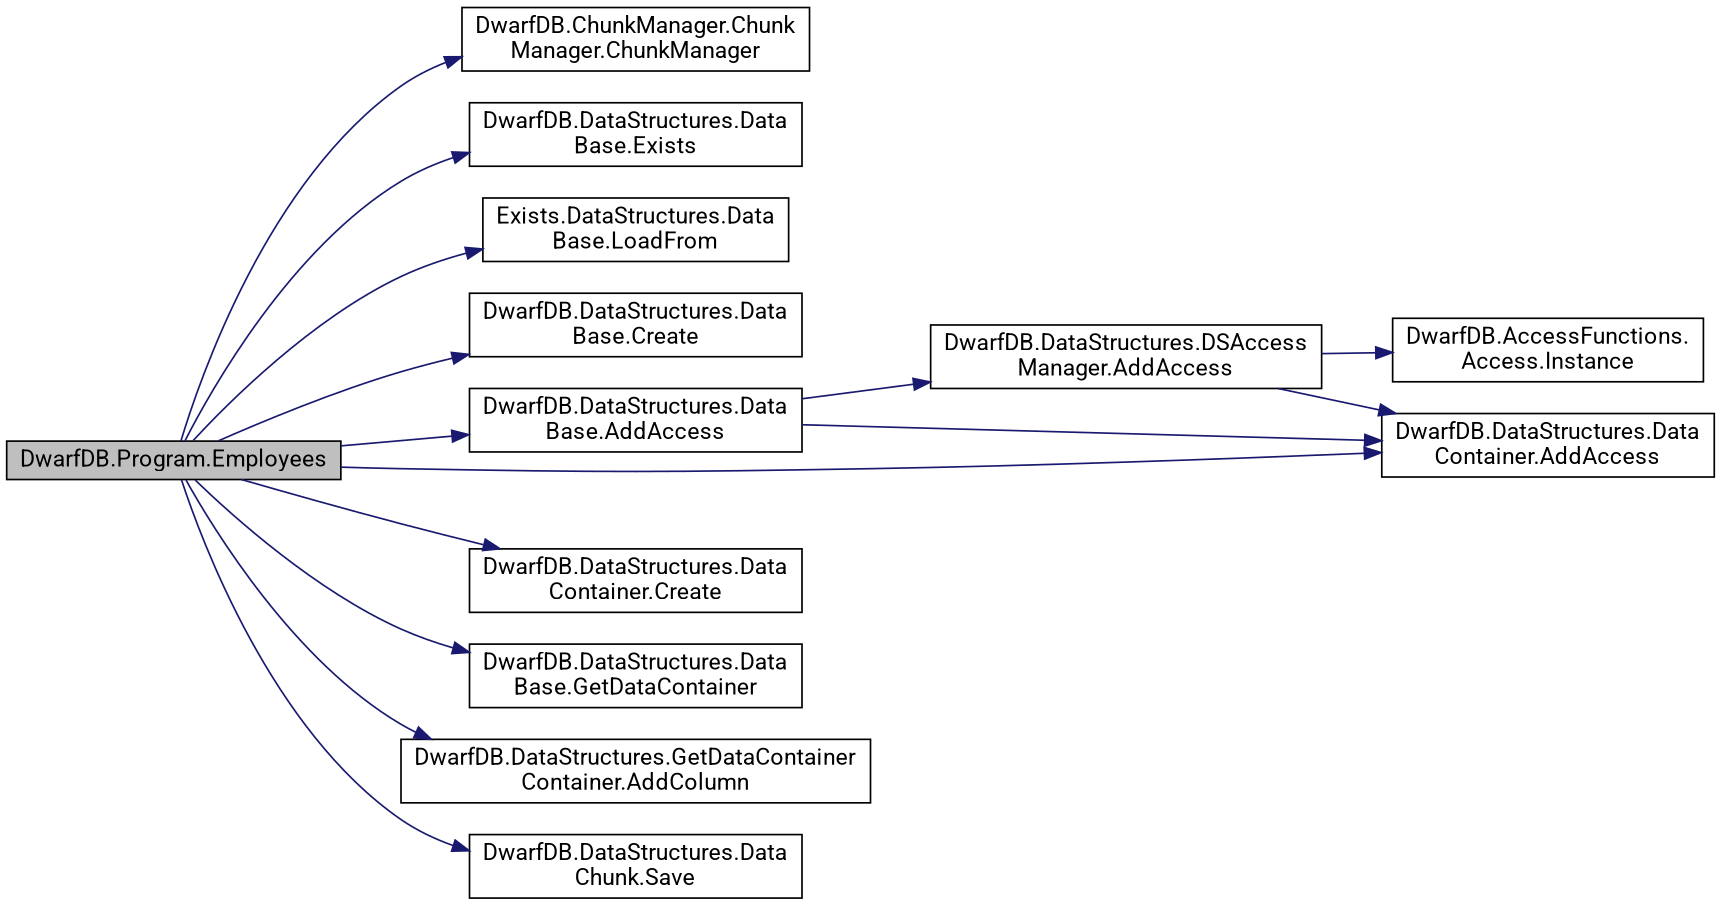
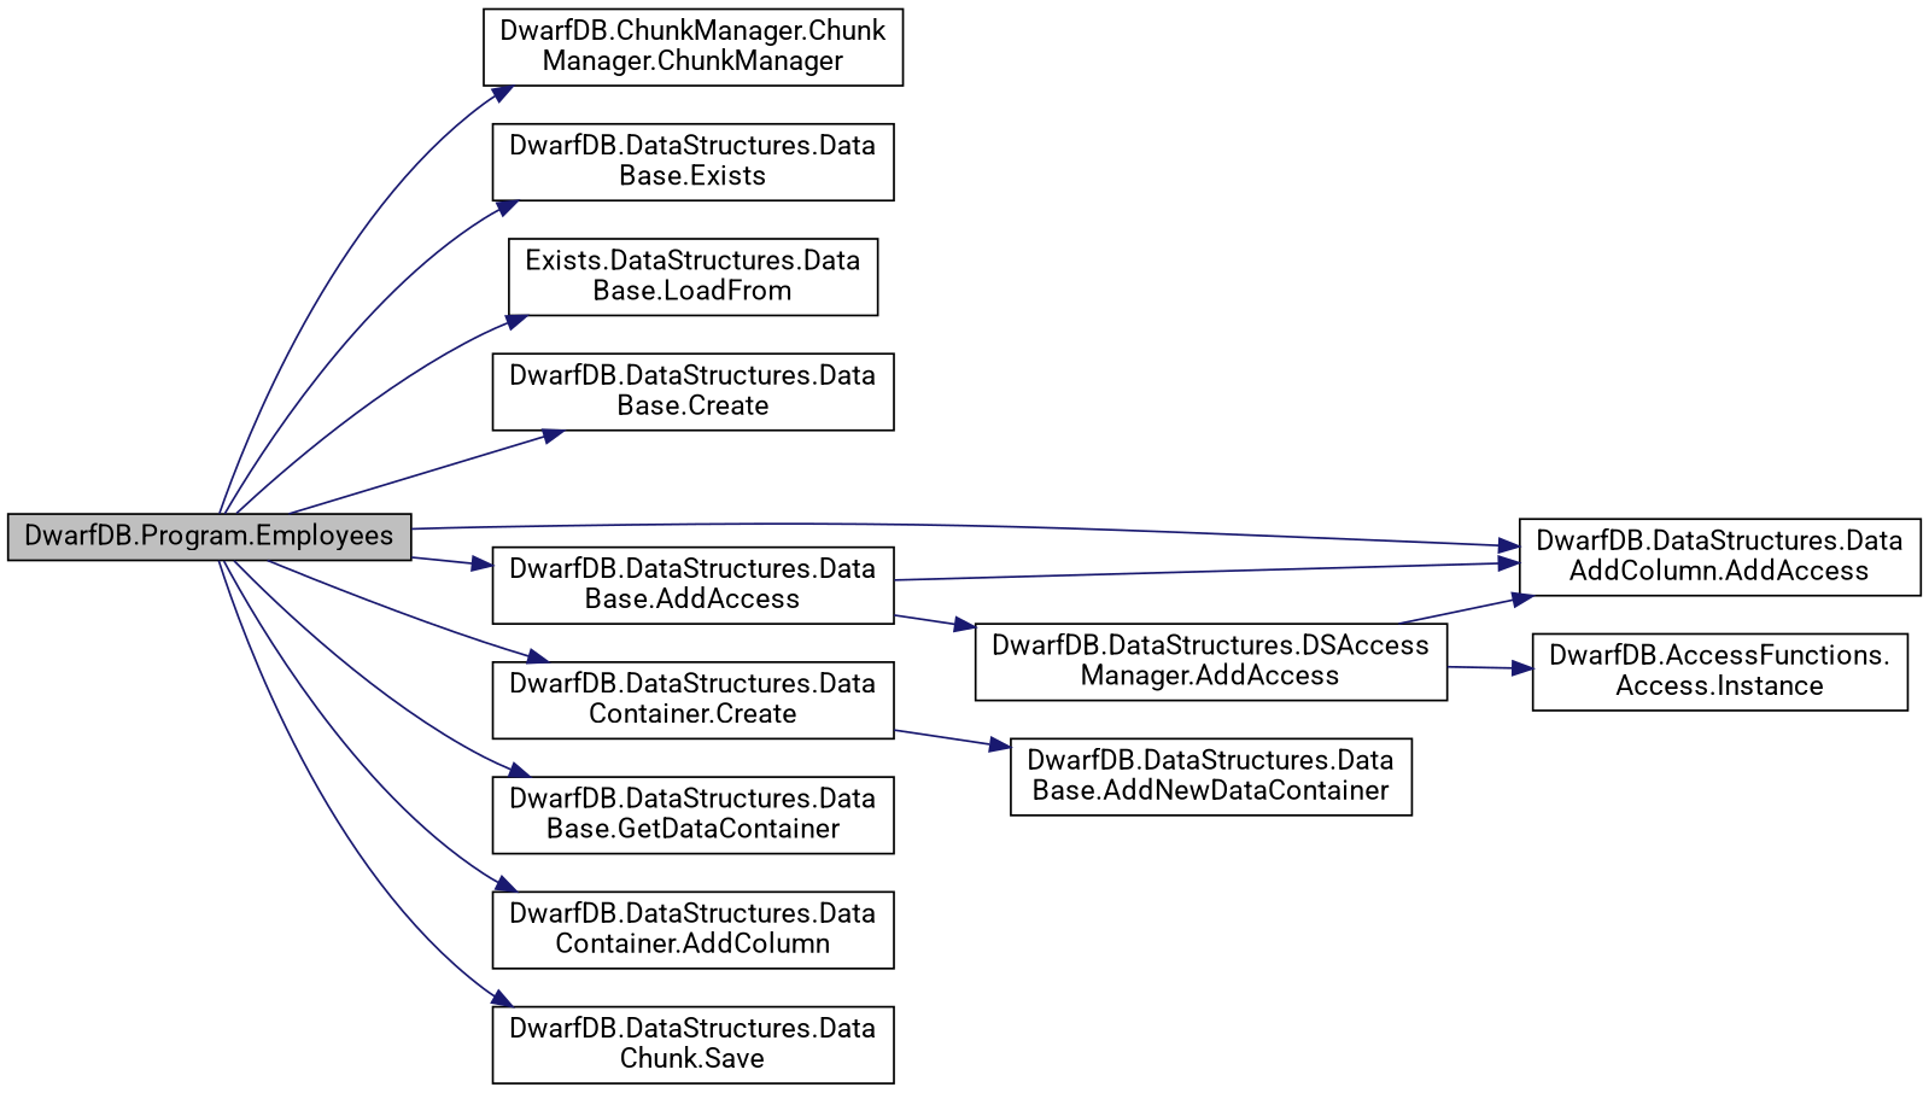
  digraph {
    fontname=Roboto
    rankdir=LR
    node [color=black fillcolor=white fontname=Roboto fontsize=14 shape=record style=filled]
    edge [color=midnightblue fontname=Roboto fontsize=14 labelfontname=Helvetica labelfontsize=14 style=solid]
    n1 [fillcolor=grey75 fontcolor=black height=0.2 label="DwarfDB.Program.Employees" width=0.4]
    n2 [height=0.2 label="DwarfDB.ChunkManager.Chunk\lManager.ChunkManager" width=0.4]
    n3 [height=0.2 label="DwarfDB.DataStructures.Data\lBase.Exists" width=0.4]
    n4 [height=0.2 label="Exists.DataStructures.Data\lBase.LoadFrom" width=0.4]
    n5 [height=0.2 label="DwarfDB.DataStructures.Data\lBase.Create" width=0.4]
    n6 [height=0.2 label="DwarfDB.DataStructures.Data\lBase.AddAccess" width=0.4]
-   n7 [height=0.2 label="DwarfDB.DataStructures.Data\lContainer.AddAccess" width=0.4]
+   n7 [height=0.2 label="DwarfDB.DataStructures.Data\lAddColumn.AddAccess" width=0.4]
    n8 [height=0.2 label="DwarfDB.DataStructures.Data\lContainer.Create" width=0.4]
    n9 [height=0.2 label="DwarfDB.DataStructures.Data\lBase.GetDataContainer" width=0.4]
-   n10 [height=0.2 label="DwarfDB.DataStructures.GetDataContainer\lContainer.AddColumn" width=0.4]
+   n10 [height=0.2 label="DwarfDB.DataStructures.Data\lContainer.AddColumn" width=0.4]
    n11 [height=0.2 label="DwarfDB.DataStructures.Data\lChunk.Save" width=0.4]
    n12 [height=0.2 label="DwarfDB.DataStructures.DSAccess\lManager.AddAccess" width=0.4]
+   n13 [height=0.2 label="DwarfDB.DataStructures.Data\lBase.AddNewDataContainer" width=0.4]
    n14 [height=0.2 label="DwarfDB.AccessFunctions.\lAccess.Instance" width=0.4]
    n1 -> n2
    n1 -> n3
    n1 -> n4
    n1 -> n5
    n1 -> n6
    n1 -> n7
    n1 -> n8
    n1 -> n9
    n1 -> n10
    n1 -> n11
    n6 -> n7
    n6 -> n12
+   n8 -> n13
    n12 -> n7
    n12 -> n14
  }
